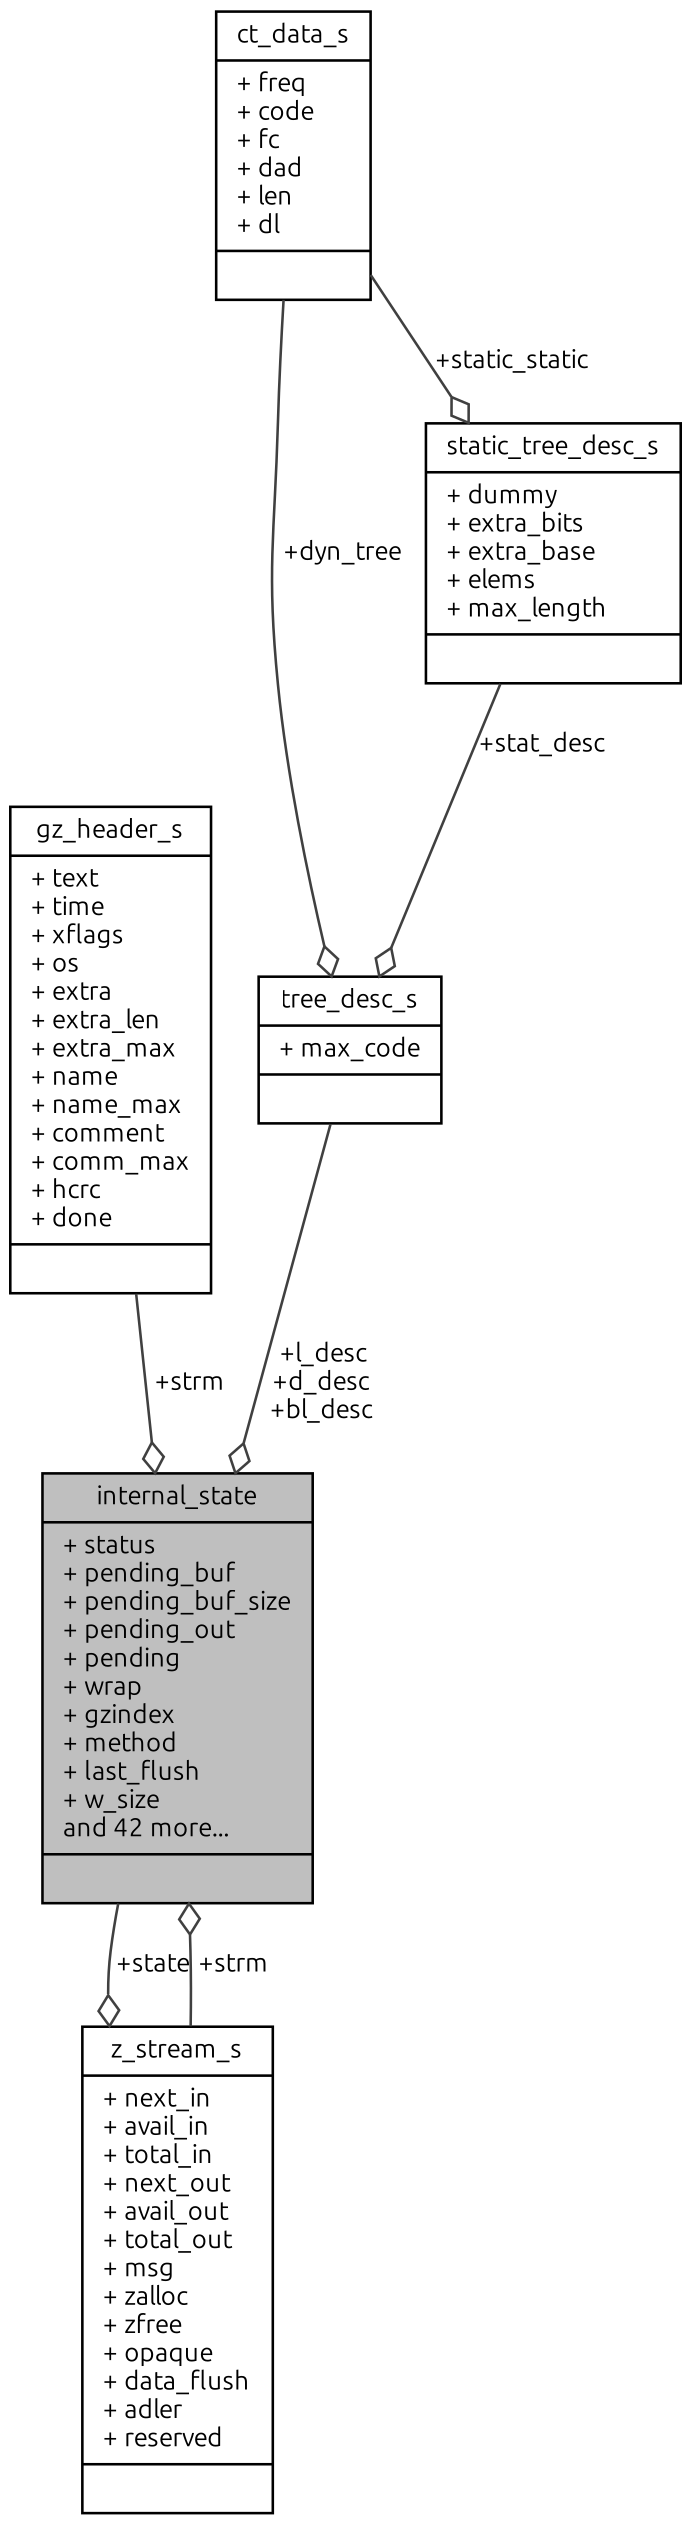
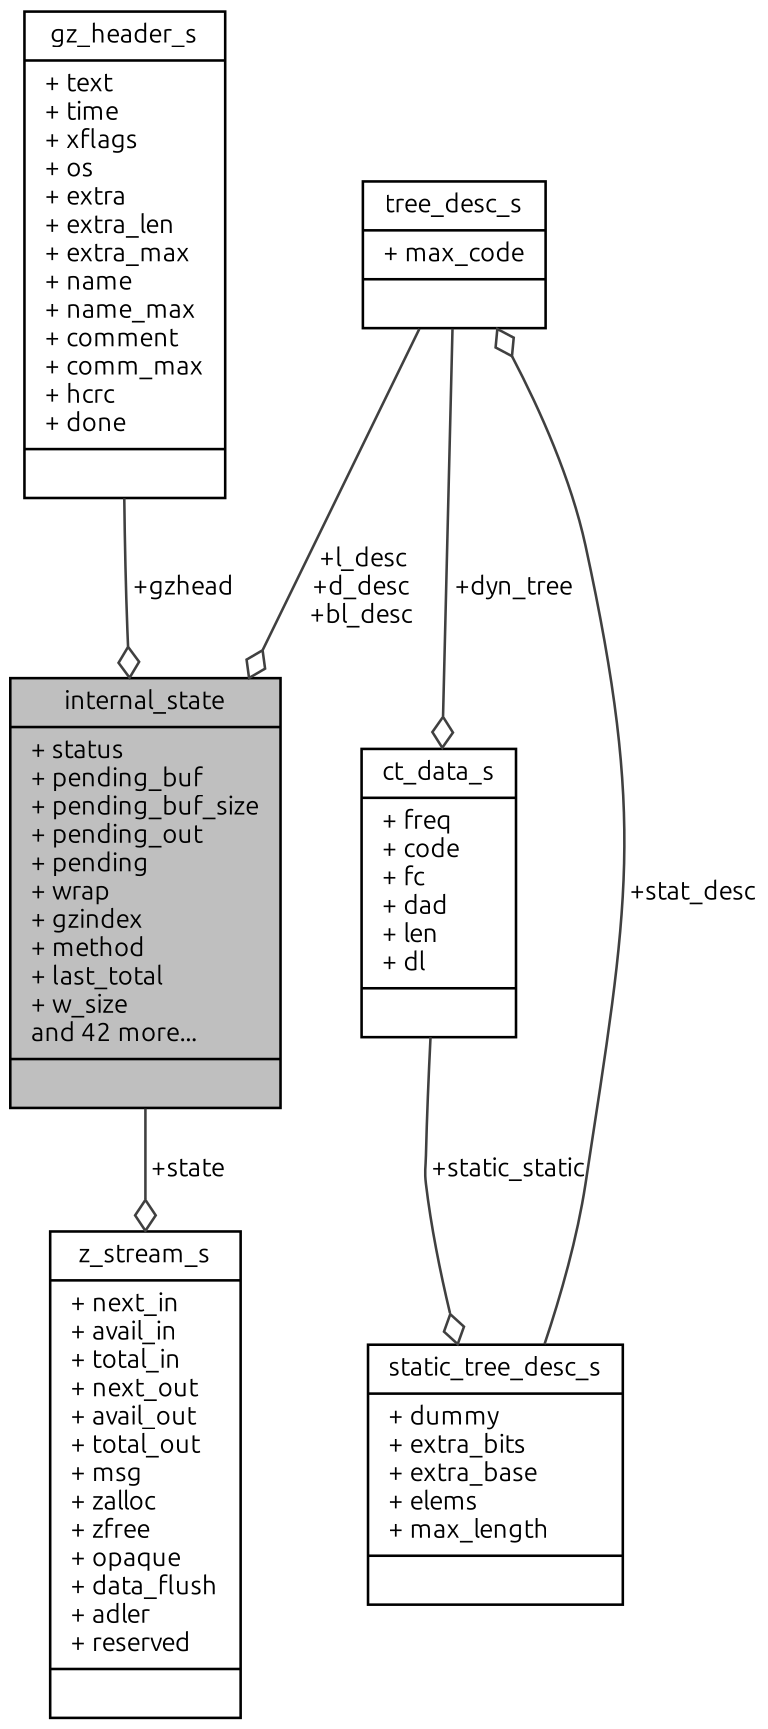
  digraph {
    fontname=Ubuntu
    node [color=black fillcolor=white fontname=Ubuntu fontsize=10 shape=record style=filled]
    edge [arrowhead=odiamond color=grey25 fontname=Ubuntu fontsize=10 labelfontname=Helvetica labelfontsize=10 style=solid]
-   n1 [fillcolor=grey75 fontcolor=black height=0.2 label="{internal_state\n|+ status\l+ pending_buf\l+ pending_buf_size\l+ pending_out\l+ pending\l+ wrap\l+ gzindex\l+ method\l+ last_flush\l+ w_size\land 42 more...\l|}" width=0.4]
+   n1 [fillcolor=grey75 fontcolor=black height=0.2 label="{internal_state\n|+ status\l+ pending_buf\l+ pending_buf_size\l+ pending_out\l+ pending\l+ wrap\l+ gzindex\l+ method\l+ last_total\l+ w_size\land 42 more...\l|}" width=0.4]
    n2 [height=0.2 label="{z_stream_s\n|+ next_in\l+ avail_in\l+ total_in\l+ next_out\l+ avail_out\l+ total_out\l+ msg\l+ zalloc\l+ zfree\l+ opaque\l+ data_flush\l+ adler\l+ reserved\l|}" width=0.4]
    n3 [height=0.2 label="{gz_header_s\n|+ text\l+ time\l+ xflags\l+ os\l+ extra\l+ extra_len\l+ extra_max\l+ name\l+ name_max\l+ comment\l+ comm_max\l+ hcrc\l+ done\l|}" width=0.4]
    n4 [height=0.2 label="{tree_desc_s\n|+ max_code\l|}" width=0.4]
    n5 [height=0.2 label="{static_tree_desc_s\n|+ dummy\l+ extra_bits\l+ extra_base\l+ elems\l+ max_length\l|}" width=0.4]
    n6 [height=0.2 label="{ct_data_s\n|+ freq\l+ code\l+ fc\l+ dad\l+ len\l+ dl\l|}" width=0.4]
    n1 -> n2 [label=" +state"]
-   n2 -> n1 [label=" +strm"]
-   n3 -> n1 [label=" +strm"]
+   n3 -> n1 [label=" +gzhead"]
    n4 -> n1 [label=" +l_desc\n+d_desc\n+bl_desc"]
    n5 -> n4 [label=" +stat_desc"]
-   n6 -> n4 [label=" +dyn_tree"]
+   n4 -> n6 [label=" +dyn_tree"]
    n6 -> n5 [label=" +static_static"]
  }
